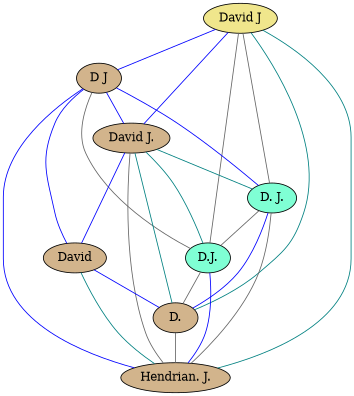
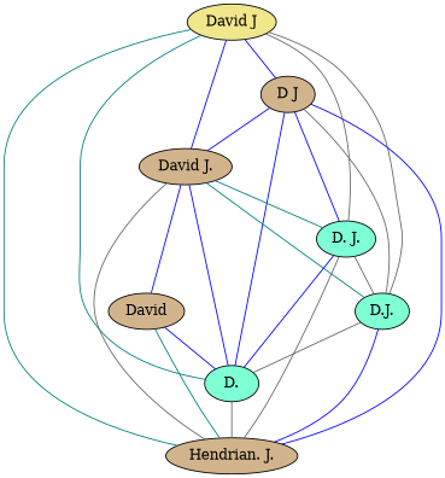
  graph {
    node [fillcolor=tan style=filled]
    edge [color=blue]
    n1 [fillcolor=khaki label="David J"]
    n2 [label="D J"]
    n3 [label="David J."]
    n4 [fillcolor=aquamarine label="D. J."]
    n5 [fillcolor=aquamarine label="D.J."]
-   n6 [label="D."]
+   n6 [fillcolor=aquamarine label="D."]
    n7 [label="Hendrian. J."]
    n8 [label=David]
    n1 -- n2
    n1 -- n3
    n1 -- n4 [color=gray40]
    n1 -- n5 [color=gray40]
    n1 -- n6 [color=teal]
    n1 -- n7 [color=teal]
    n2 -- n3
    n2 -- n4
    n2 -- n5 [color=gray40]
-   n2 -- n8
+   n2 -- n6
    n2 -- n7
    n3 -- n4 [color=teal]
    n3 -- n5 [color=teal]
-   n3 -- n6 [color=teal]
+   n3 -- n6
    n3 -- n7 [color=gray40]
    n3 -- n8
    n4 -- n5 [color=gray40]
    n4 -- n6
    n4 -- n7 [color=gray40]
    n5 -- n6 [color=gray40]
    n5 -- n7
    n6 -- n7 [color=gray40]
    n8 -- n6
    n8 -- n7 [color=teal]
  }
